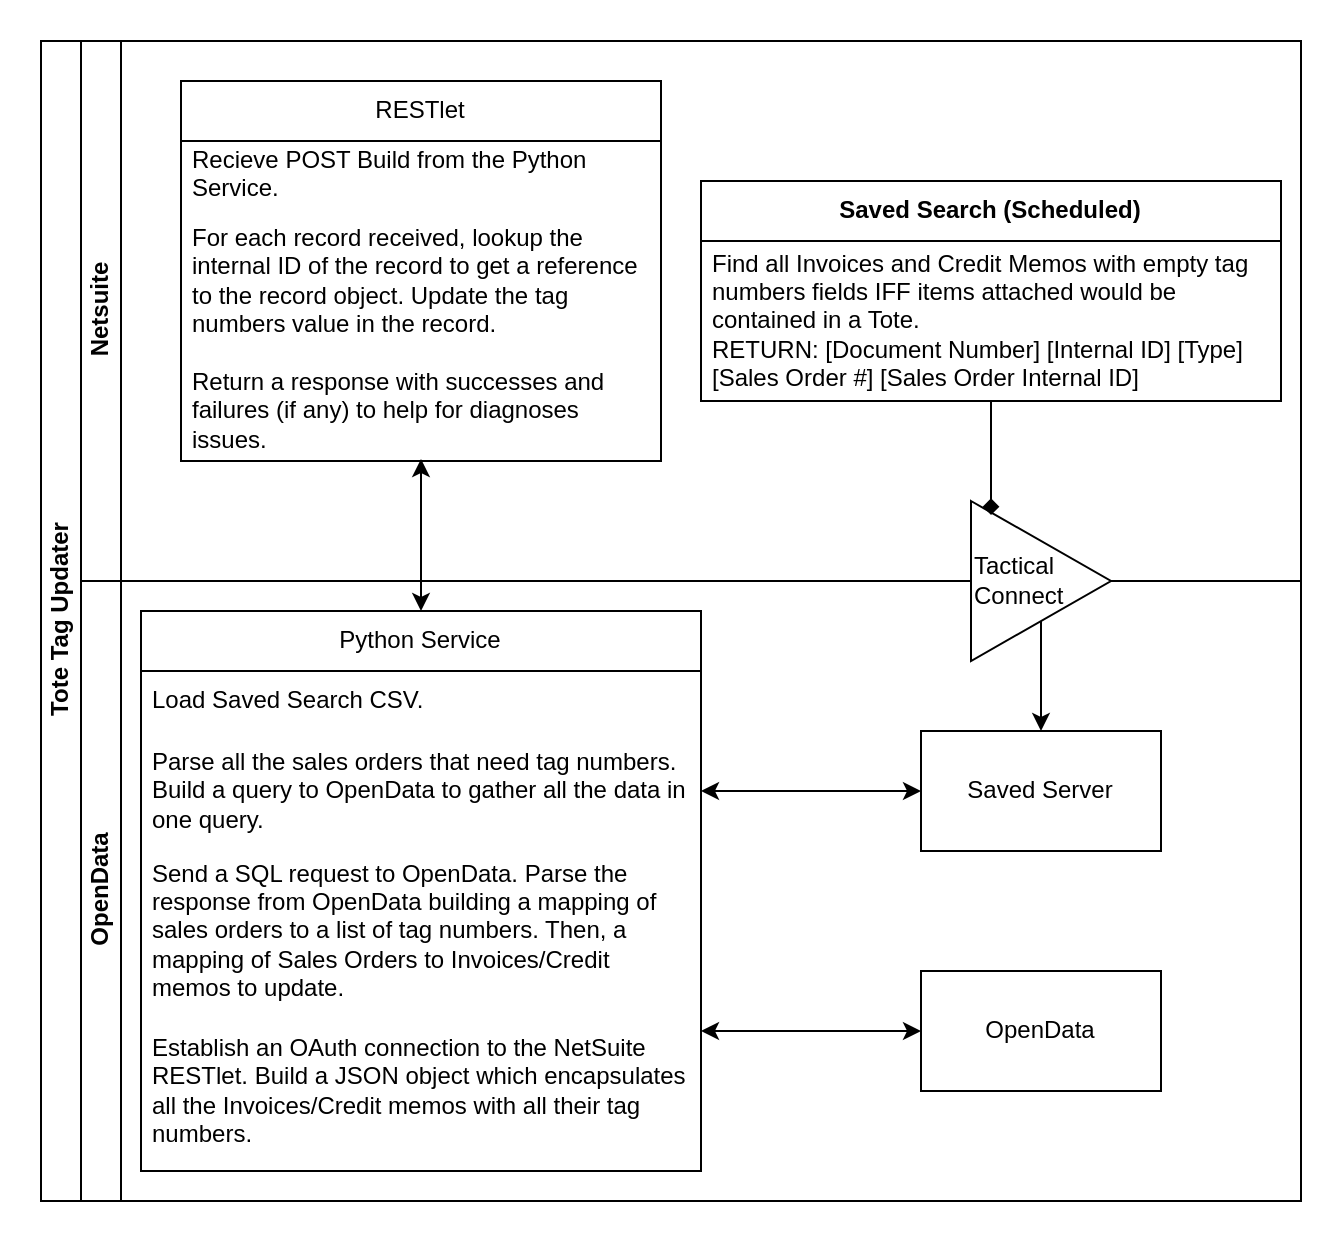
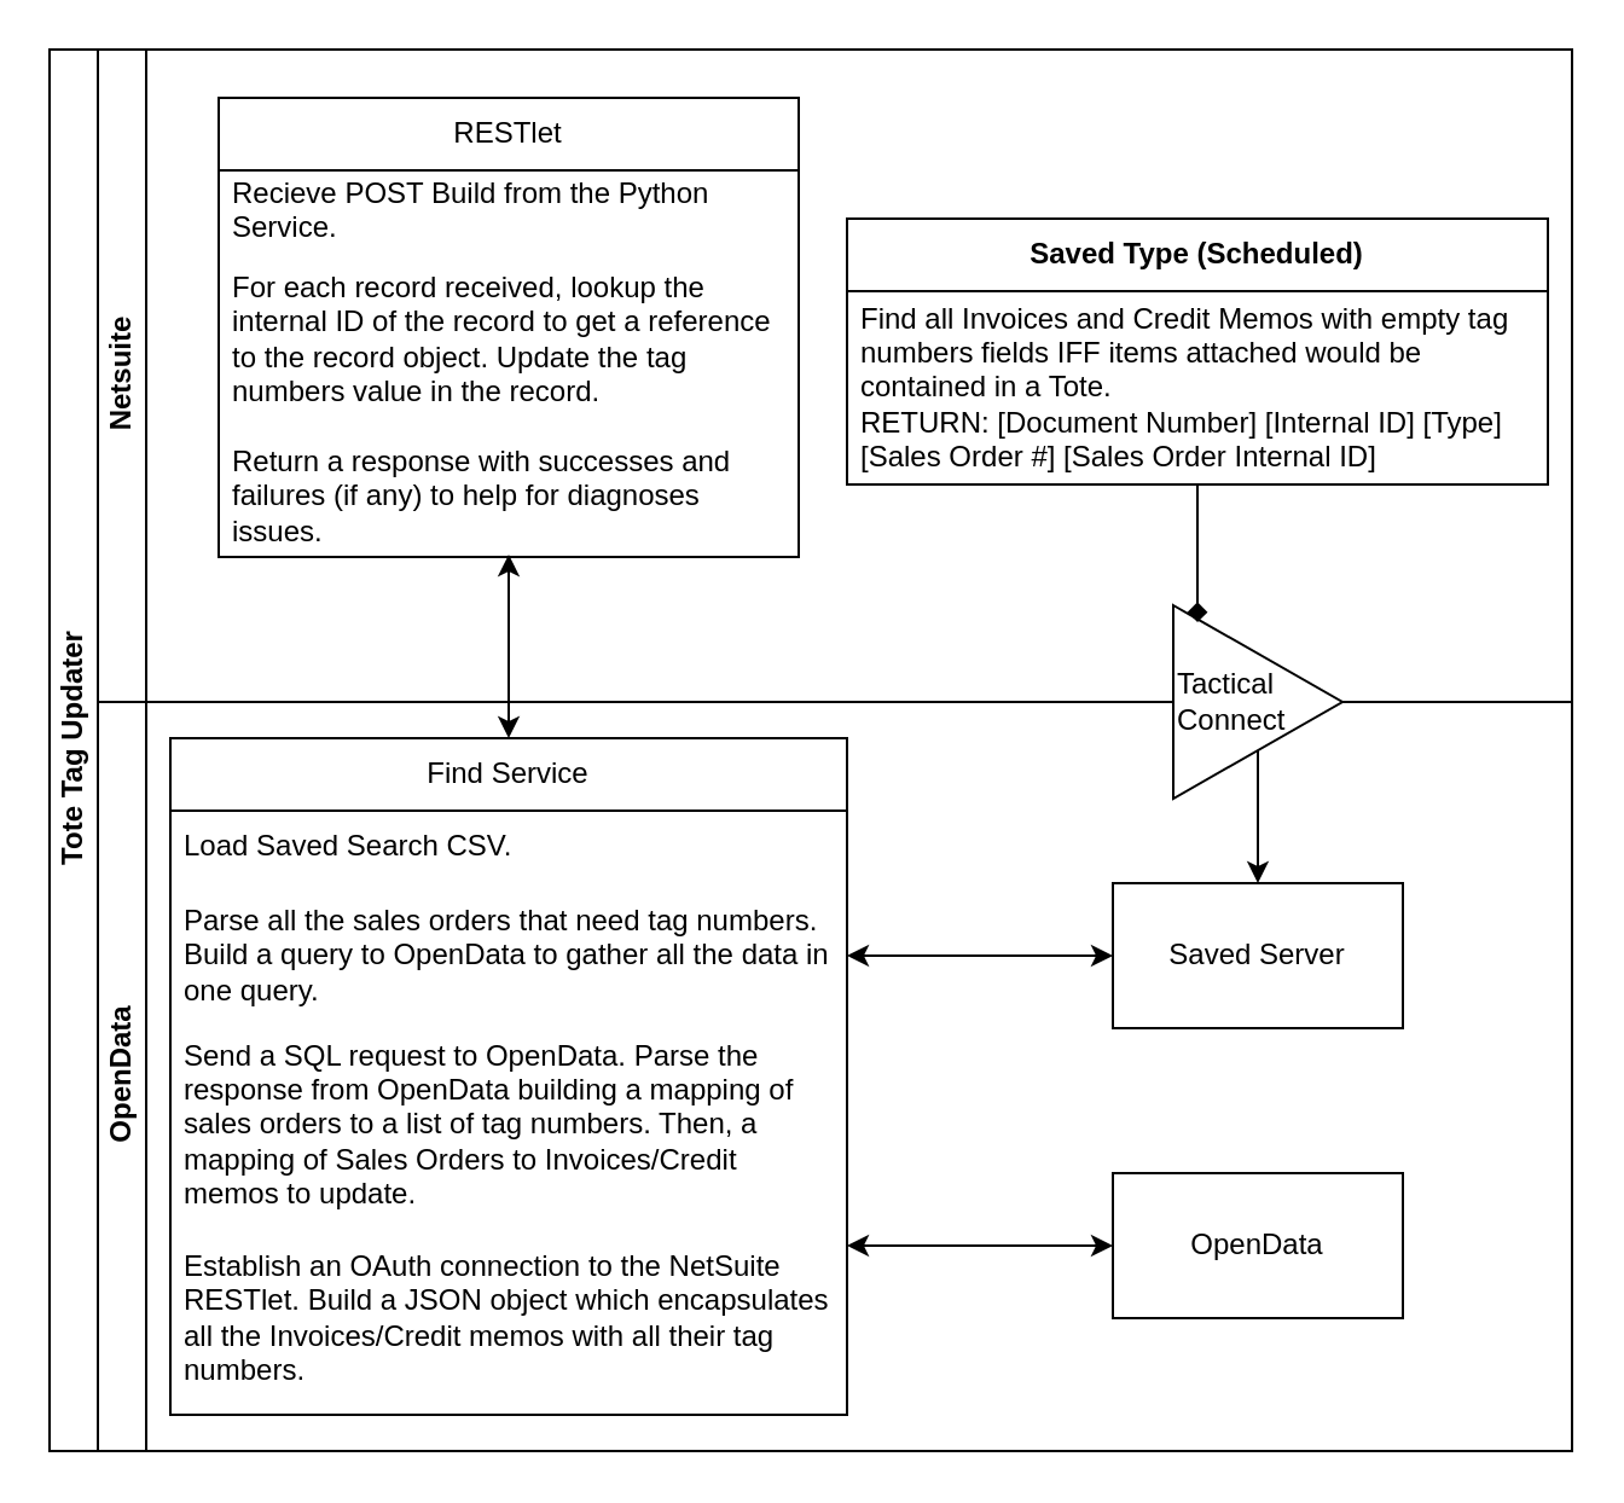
  <mxCell id="0" />
  <mxCell id="1" parent="0" />
  <mxCell id="2" value="Tote Tag Updater" style="swimlane;html=1;childLayout=stackLayout;resizeParent=1;resizeParentMax=0;horizontal=0;startSize=20;horizontalStack=0;" parent="1" vertex="1"><mxGeometry x="20" y="20" width="630" height="580" as="geometry" /></mxCell>
  <mxCell id="3" value="&lt;div&gt;Netsuite&lt;/div&gt;" style="swimlane;html=1;startSize=20;horizontal=0;" parent="2" vertex="1"><mxGeometry x="20" width="610" height="270" as="geometry" /></mxCell>
  <mxCell id="4" value="RESTlet" style="swimlane;fontStyle=0;childLayout=stackLayout;horizontal=1;startSize=30;horizontalStack=0;resizeParent=1;resizeParentMax=0;resizeLast=0;collapsible=1;marginBottom=0;whiteSpace=wrap;html=1;" parent="3" vertex="1"><mxGeometry x="50" y="20" width="240" height="190" as="geometry" /></mxCell>
  <mxCell id="5" value="Recieve POST Build from the Python Service." style="text;strokeColor=none;fillColor=none;align=left;verticalAlign=middle;spacingLeft=4;spacingRight=4;overflow=hidden;points=[[0,0.5],[1,0.5]];portConstraint=eastwest;rotatable=0;whiteSpace=wrap;html=1;" parent="4" vertex="1"><mxGeometry y="30" width="240" height="30" as="geometry" /></mxCell>
  <mxCell id="6" value="For each record received, lookup the internal ID of the record to get a reference to the record object. Update the tag numbers value in the record. " style="text;strokeColor=none;fillColor=none;align=left;verticalAlign=middle;spacingLeft=4;spacingRight=4;overflow=hidden;points=[[0,0.5],[1,0.5]];portConstraint=eastwest;rotatable=0;whiteSpace=wrap;html=1;" parent="4" vertex="1"><mxGeometry y="60" width="240" height="80" as="geometry" /></mxCell>
  <mxCell id="7" value="Return a response with successes and failures (if any) to help for diagnoses issues." style="text;strokeColor=none;fillColor=none;align=left;verticalAlign=middle;spacingLeft=4;spacingRight=4;overflow=hidden;points=[[0,0.5],[1,0.5]];portConstraint=eastwest;rotatable=0;whiteSpace=wrap;html=1;" vertex="1" parent="4"><mxGeometry y="140" width="240" height="50" as="geometry" /></mxCell>
- <mxCell id="8" value="Saved Search (Scheduled)" style="swimlane;childLayout=stackLayout;horizontal=1;startSize=30;horizontalStack=0;resizeParent=1;resizeParentMax=0;resizeLast=0;collapsible=1;marginBottom=0;whiteSpace=wrap;html=1;" parent="3" vertex="1"><mxGeometry x="310" y="70" width="290" height="110" as="geometry"><mxRectangle x="390" y="20" width="120" height="30" as="alternateBounds" /></mxGeometry></mxCell>
+ <mxCell id="8" value="Saved Type (Scheduled)" style="swimlane;childLayout=stackLayout;horizontal=1;startSize=30;horizontalStack=0;resizeParent=1;resizeParentMax=0;resizeLast=0;collapsible=1;marginBottom=0;whiteSpace=wrap;html=1;" parent="3" vertex="1"><mxGeometry x="310" y="70" width="290" height="110" as="geometry"><mxRectangle x="390" y="20" width="120" height="30" as="alternateBounds" /></mxGeometry></mxCell>
  <mxCell id="9" value="Find all Invoices and Credit Memos with empty tag numbers fields IFF items attached would be contained in a Tote.&lt;br&gt;RETURN: [Document Number] [Internal ID] [Type] [Sales Order #] [Sales Order Internal ID]" style="text;strokeColor=none;fillColor=none;align=left;verticalAlign=middle;spacingLeft=4;spacingRight=4;overflow=hidden;points=[[0,0.5],[1,0.5]];portConstraint=eastwest;rotatable=1;whiteSpace=wrap;html=1;movable=1;resizable=1;deletable=1;editable=1;locked=0;connectable=1;" parent="8" vertex="1"><mxGeometry y="30" width="290" height="80" as="geometry" /></mxCell>
  <mxCell id="10" value="&lt;div&gt;OpenData&lt;/div&gt;" style="swimlane;html=1;startSize=20;horizontal=0;" parent="2" vertex="1"><mxGeometry x="20" y="270" width="610" height="310" as="geometry" /></mxCell>
  <mxCell id="11" value="Saved Server" style="rounded=0;whiteSpace=wrap;html=1;" parent="10" vertex="1"><mxGeometry x="420" y="75" width="120" height="60" as="geometry" /></mxCell>
  <mxCell id="12" style="edgeStyle=orthogonalEdgeStyle;rounded=0;orthogonalLoop=1;jettySize=auto;html=1;exitX=0.5;exitY=1;exitDx=0;exitDy=0;entryX=0.5;entryY=0;entryDx=0;entryDy=0;" edge="1" parent="10" source="13" target="11"><mxGeometry relative="1" as="geometry" /></mxCell>
  <mxCell id="13" value="&lt;div align=&quot;left&quot;&gt;Tactical Connect&lt;/div&gt;" style="triangle;whiteSpace=wrap;html=1;align=left;" parent="10" vertex="1"><mxGeometry x="445" y="-40" width="70" height="80" as="geometry" /></mxCell>
  <mxCell id="14" value="OpenData" style="rounded=0;whiteSpace=wrap;html=1;" parent="10" vertex="1"><mxGeometry x="420" y="195" width="120" height="60" as="geometry" /></mxCell>
  <mxCell id="15" style="edgeStyle=orthogonalEdgeStyle;rounded=0;orthogonalLoop=1;jettySize=auto;html=1;exitX=1;exitY=0.75;exitDx=0;exitDy=0;entryX=0;entryY=0.5;entryDx=0;entryDy=0;startArrow=classic;startFill=1;" edge="1" parent="10" source="16" target="14"><mxGeometry relative="1" as="geometry" /></mxCell>
- <mxCell id="16" value="Python Service" style="swimlane;fontStyle=0;childLayout=stackLayout;horizontal=1;startSize=30;horizontalStack=0;resizeParent=1;resizeParentMax=0;resizeLast=0;collapsible=1;marginBottom=0;whiteSpace=wrap;html=1;" parent="10" vertex="1"><mxGeometry x="30" y="15" width="280" height="280" as="geometry" /></mxCell>
+ <mxCell id="16" value="Find Service" style="swimlane;fontStyle=0;childLayout=stackLayout;horizontal=1;startSize=30;horizontalStack=0;resizeParent=1;resizeParentMax=0;resizeLast=0;collapsible=1;marginBottom=0;whiteSpace=wrap;html=1;" parent="10" vertex="1"><mxGeometry x="30" y="15" width="280" height="280" as="geometry" /></mxCell>
  <mxCell id="17" value="Load Saved Search CSV." style="text;strokeColor=none;fillColor=none;align=left;verticalAlign=middle;spacingLeft=4;spacingRight=4;overflow=hidden;points=[[0,0.5],[1,0.5]];portConstraint=eastwest;rotatable=0;whiteSpace=wrap;html=1;" parent="16" vertex="1"><mxGeometry y="30" width="280" height="30" as="geometry" /></mxCell>
  <mxCell id="18" value="Parse all the sales orders that need tag numbers. Build a query to OpenData to gather all the data in one query." style="text;strokeColor=none;fillColor=none;align=left;verticalAlign=middle;spacingLeft=4;spacingRight=4;overflow=hidden;points=[[0,0.5],[1,0.5]];portConstraint=eastwest;rotatable=0;whiteSpace=wrap;html=1;" parent="16" vertex="1"><mxGeometry y="60" width="280" height="60" as="geometry" /></mxCell>
  <mxCell id="19" value="Send a SQL request to OpenData. Parse the response from OpenData building a mapping of sales orders to a list of tag numbers. Then, a mapping of Sales Orders to Invoices/Credit memos to update." style="text;strokeColor=none;fillColor=none;align=left;verticalAlign=middle;spacingLeft=4;spacingRight=4;overflow=hidden;points=[[0,0.5],[1,0.5]];portConstraint=eastwest;rotatable=0;whiteSpace=wrap;html=1;" parent="16" vertex="1"><mxGeometry y="120" width="280" height="80" as="geometry" /></mxCell>
  <mxCell id="20" value="Establish an OAuth connection to the NetSuite RESTlet. Build a JSON object which encapsulates all the Invoices/Credit memos with all their tag numbers. " style="text;strokeColor=none;fillColor=none;align=left;verticalAlign=middle;spacingLeft=4;spacingRight=4;overflow=hidden;points=[[0,0.5],[1,0.5]];portConstraint=eastwest;rotatable=0;whiteSpace=wrap;html=1;" parent="16" vertex="1"><mxGeometry y="200" width="280" height="80" as="geometry" /></mxCell>
  <mxCell id="21" style="edgeStyle=orthogonalEdgeStyle;rounded=0;orthogonalLoop=1;jettySize=auto;html=1;exitX=1;exitY=0.5;exitDx=0;exitDy=0;entryX=0;entryY=0.5;entryDx=0;entryDy=0;startArrow=classic;startFill=1;" edge="1" parent="10" source="18" target="11"><mxGeometry relative="1" as="geometry" /></mxCell>
  <mxCell id="22" style="edgeStyle=orthogonalEdgeStyle;rounded=0;orthogonalLoop=1;jettySize=auto;html=1;exitX=0.5;exitY=0;exitDx=0;exitDy=0;entryX=0.5;entryY=0.98;entryDx=0;entryDy=0;entryPerimeter=0;startArrow=classic;startFill=1;" edge="1" parent="2" source="16" target="7"><mxGeometry relative="1" as="geometry" /></mxCell>
  <mxCell id="23" style="edgeStyle=orthogonalEdgeStyle;rounded=0;orthogonalLoop=1;jettySize=auto;html=1;exitX=0.5;exitY=1;exitDx=0;exitDy=0;entryX=0.143;entryY=0.088;entryDx=0;entryDy=0;entryPerimeter=0;endArrow=diamond;" edge="1" parent="2" source="8" target="13"><mxGeometry relative="1" as="geometry" /></mxCell>
